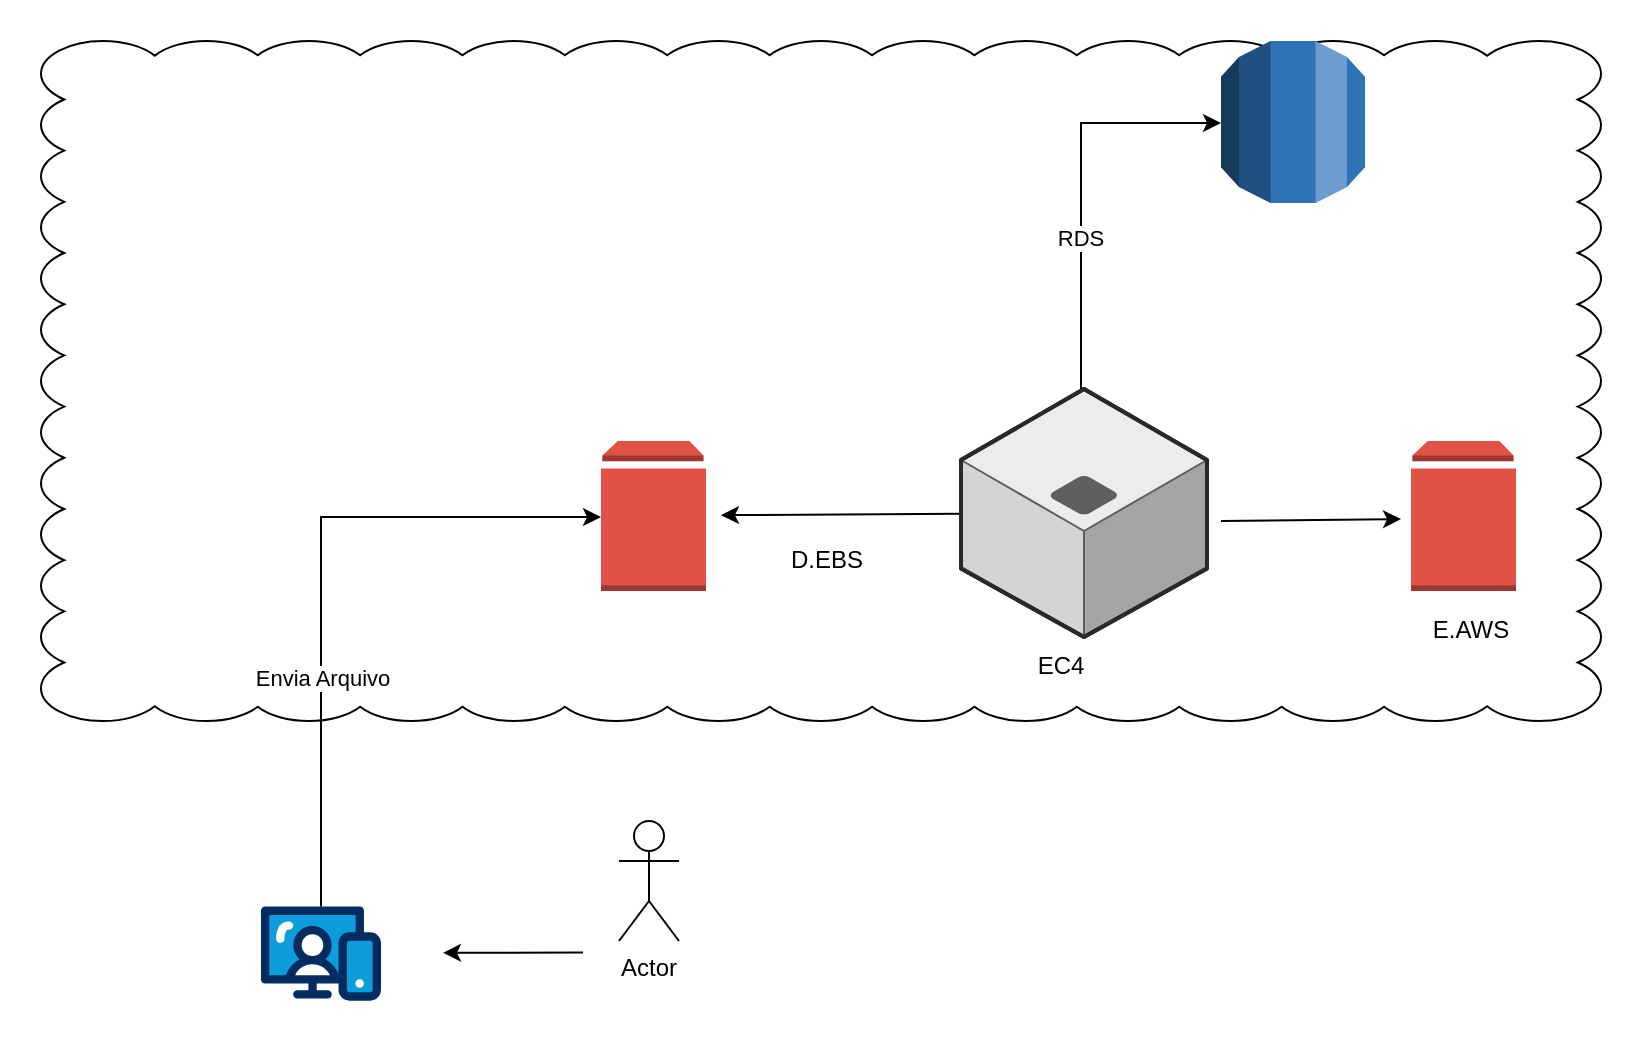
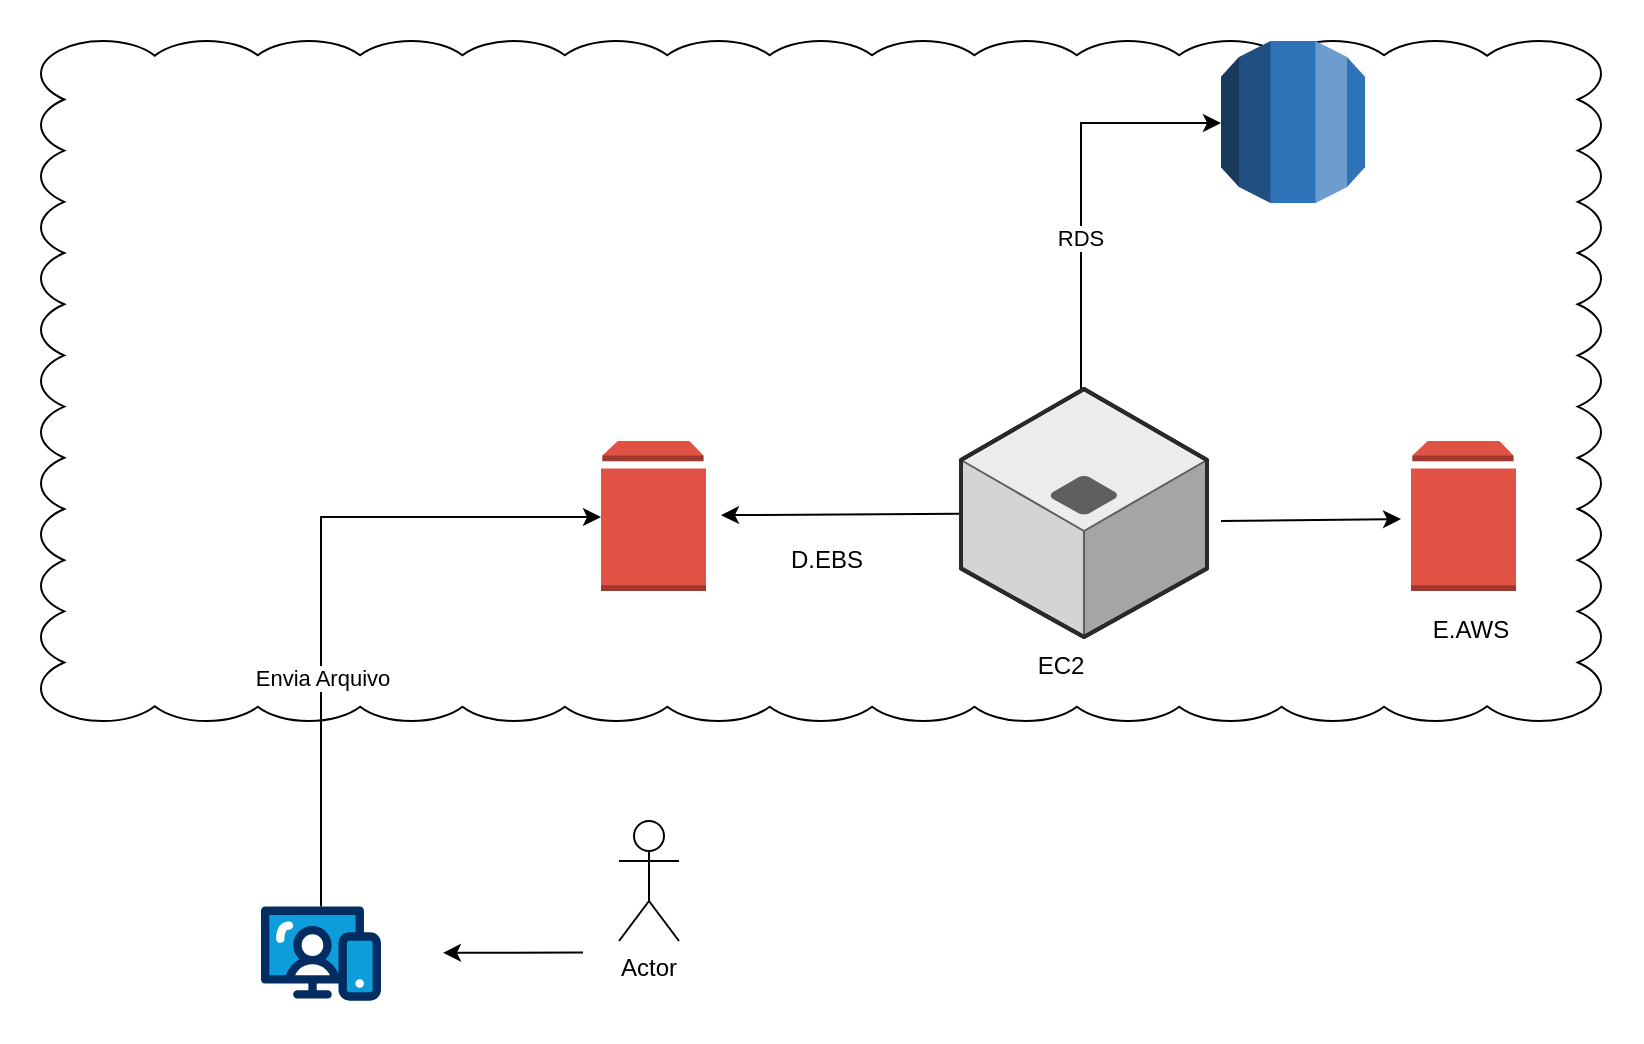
  <mxCell id="0" />
  <mxCell id="1" parent="0" />
  <mxCell id="2" value="" style="whiteSpace=wrap;html=1;shape=mxgraph.basic.cloud_rect" vertex="1" parent="1"><mxGeometry x="20" y="20" width="780" height="340" as="geometry" /></mxCell>
  <mxCell id="3" value="" style="outlineConnect=0;dashed=0;verticalLabelPosition=bottom;verticalAlign=top;align=center;html=1;shape=mxgraph.aws3.volume;fillColor=#E05243;gradientColor=none;" vertex="1" parent="1"><mxGeometry x="300" y="220" width="52.5" height="75" as="geometry" /></mxCell>
  <mxCell id="4" style="edgeStyle=orthogonalEdgeStyle;rounded=0;orthogonalLoop=1;jettySize=auto;html=1;" edge="1" parent="1" source="6" target="3"><mxGeometry relative="1" as="geometry"><Array as="points"><mxPoint x="160" y="258" /></Array></mxGeometry></mxCell>
  <mxCell id="5" value="Envia Arquivo" style="edgeLabel;html=1;align=center;verticalAlign=middle;resizable=0;points=[];" vertex="1" connectable="0" parent="4"><mxGeometry x="-0.32" relative="1" as="geometry"><mxPoint as="offset" /></mxGeometry></mxCell>
  <mxCell id="6" value="" style="verticalLabelPosition=bottom;aspect=fixed;html=1;shape=mxgraph.salesforce.web;fillColorStyles=fillColor2,fillColor3,fillColor4;fillColor2=#032d60;fillColor3=#0d9dda;fillColor4=#ffffff;fillColor=none;strokeColor=none;" vertex="1" parent="1"><mxGeometry x="130" y="452.6" width="60" height="47.4" as="geometry" /></mxCell>
  <mxCell id="7" value="Actor" style="shape=umlActor;verticalLabelPosition=bottom;verticalAlign=top;html=1;outlineConnect=0;" vertex="1" parent="1"><mxGeometry x="309" y="410" width="30" height="60" as="geometry" /></mxCell>
  <mxCell id="8" value="" style="endArrow=classic;html=1;rounded=0;" edge="1" parent="1"><mxGeometry width="50" height="50" relative="1" as="geometry"><mxPoint x="291" y="475.8" as="sourcePoint" /><mxPoint x="221" y="475.9" as="targetPoint" /></mxGeometry></mxCell>
  <mxCell id="9" value="" style="endArrow=classic;html=1;rounded=0;" edge="1" parent="1" source="12"><mxGeometry width="50" height="50" relative="1" as="geometry"><mxPoint x="430" y="257" as="sourcePoint" /><mxPoint x="360" y="257.1" as="targetPoint" /></mxGeometry></mxCell>
  <mxCell id="10" style="edgeStyle=orthogonalEdgeStyle;rounded=0;orthogonalLoop=1;jettySize=auto;html=1;" edge="1" parent="1" source="12" target="18"><mxGeometry relative="1" as="geometry"><Array as="points"><mxPoint x="540" y="61" /></Array></mxGeometry></mxCell>
  <mxCell id="11" value="RDS" style="edgeLabel;html=1;align=center;verticalAlign=middle;resizable=0;points=[];" vertex="1" connectable="0" parent="10"><mxGeometry x="-0.251" y="1" relative="1" as="geometry"><mxPoint as="offset" /></mxGeometry></mxCell>
  <mxCell id="12" value="" style="verticalLabelPosition=bottom;html=1;verticalAlign=top;strokeWidth=1;align=center;outlineConnect=0;dashed=0;outlineConnect=0;shape=mxgraph.aws3d.application_server;fillColor=#ECECEC;strokeColor=#5E5E5E;aspect=fixed;strokeColor2=#292929;" vertex="1" parent="1"><mxGeometry x="480" y="194" width="123" height="124" as="geometry" /></mxCell>
- <mxCell id="13" value="EC4" style="text;html=1;align=center;verticalAlign=middle;resizable=0;points=[];autosize=1;strokeColor=none;fillColor=none;" vertex="1" parent="1"><mxGeometry x="505" y="318" width="50" height="30" as="geometry" /></mxCell>
+ <mxCell id="13" value="EC2" style="text;html=1;align=center;verticalAlign=middle;resizable=0;points=[];autosize=1;strokeColor=none;fillColor=none;" vertex="1" parent="1"><mxGeometry x="505" y="318" width="50" height="30" as="geometry" /></mxCell>
  <mxCell id="14" value="" style="outlineConnect=0;dashed=0;verticalLabelPosition=bottom;verticalAlign=top;align=center;html=1;shape=mxgraph.aws3.volume;fillColor=#E05243;gradientColor=none;" vertex="1" parent="1"><mxGeometry x="705" y="220" width="52.5" height="75" as="geometry" /></mxCell>
  <mxCell id="15" value="" style="endArrow=classic;html=1;rounded=0;" edge="1" parent="1"><mxGeometry width="50" height="50" relative="1" as="geometry"><mxPoint x="610" y="260" as="sourcePoint" /><mxPoint x="700" y="259" as="targetPoint" /><Array as="points" /></mxGeometry></mxCell>
  <mxCell id="16" value="D.EBS" style="text;html=1;align=center;verticalAlign=middle;resizable=0;points=[];autosize=1;strokeColor=none;fillColor=none;" vertex="1" parent="1"><mxGeometry x="382.5" y="265" width="60" height="30" as="geometry" /></mxCell>
  <mxCell id="17" value="E.AWS" style="text;html=1;align=center;verticalAlign=middle;resizable=0;points=[];autosize=1;strokeColor=none;fillColor=none;" vertex="1" parent="1"><mxGeometry x="705" y="300" width="60" height="30" as="geometry" /></mxCell>
  <mxCell id="18" value="" style="outlineConnect=0;dashed=0;verticalLabelPosition=bottom;verticalAlign=top;align=center;html=1;shape=mxgraph.aws3.rds;fillColor=#2E73B8;gradientColor=none;" vertex="1" parent="1"><mxGeometry x="610" y="20" width="72" height="81" as="geometry" /></mxCell>
